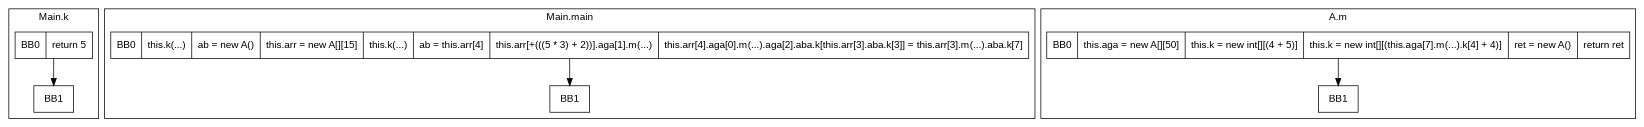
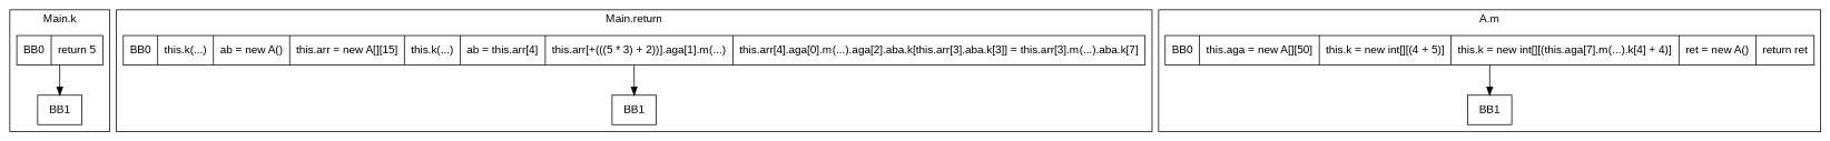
  digraph {
    rankdir=TB
    fontname="Liberation Sans"
    node [shape=record fontname="Liberation Sans"]
    edge [fontname="Liberation Sans"]
    n1 [label="BB0|return 5"]
    n2 [label=BB1]
    n3 [label="BB0|this.k(...)|ab = new A()|this.arr = new A[][15]|this.k(...)|ab = this.arr[4]|this.arr[+(((5 * 3) + 2))].aga[1].m(...)|this.arr[4].aga[0].m(...).aga[2].aba.k[this.arr[3].aba.k[3]] = this.arr[3].m(...).aba.k[7]"]
    n4 [label=BB1]
    n5 [label="BB0|this.aga = new A[][50]|this.k = new int[][(4 + 5)]|this.k = new int[][(this.aga[7].m(...).k[4] + 4)]|ret = new A()|return ret"]
    n6 [label=BB1]
    subgraph cluster_1 {
      label="Main.k"
      n1
      n2
    }
    subgraph cluster_2 {
-     label="Main.main"
+     label="Main.return"
      n3
      n4
    }
    subgraph cluster_3 {
      label="A.m"
      n5
      n6
    }
    n1 -> n2
    n3 -> n4
    n5 -> n6
  }
